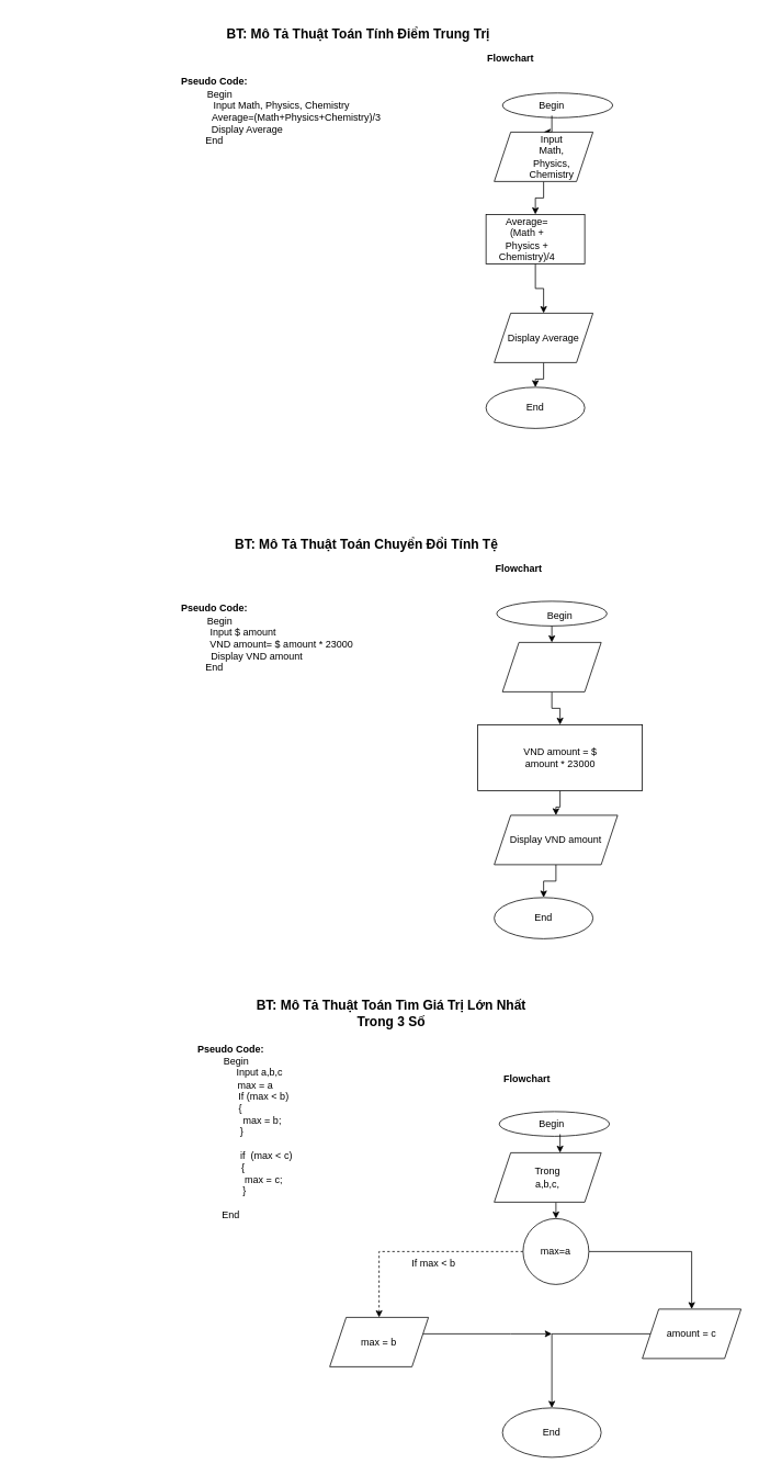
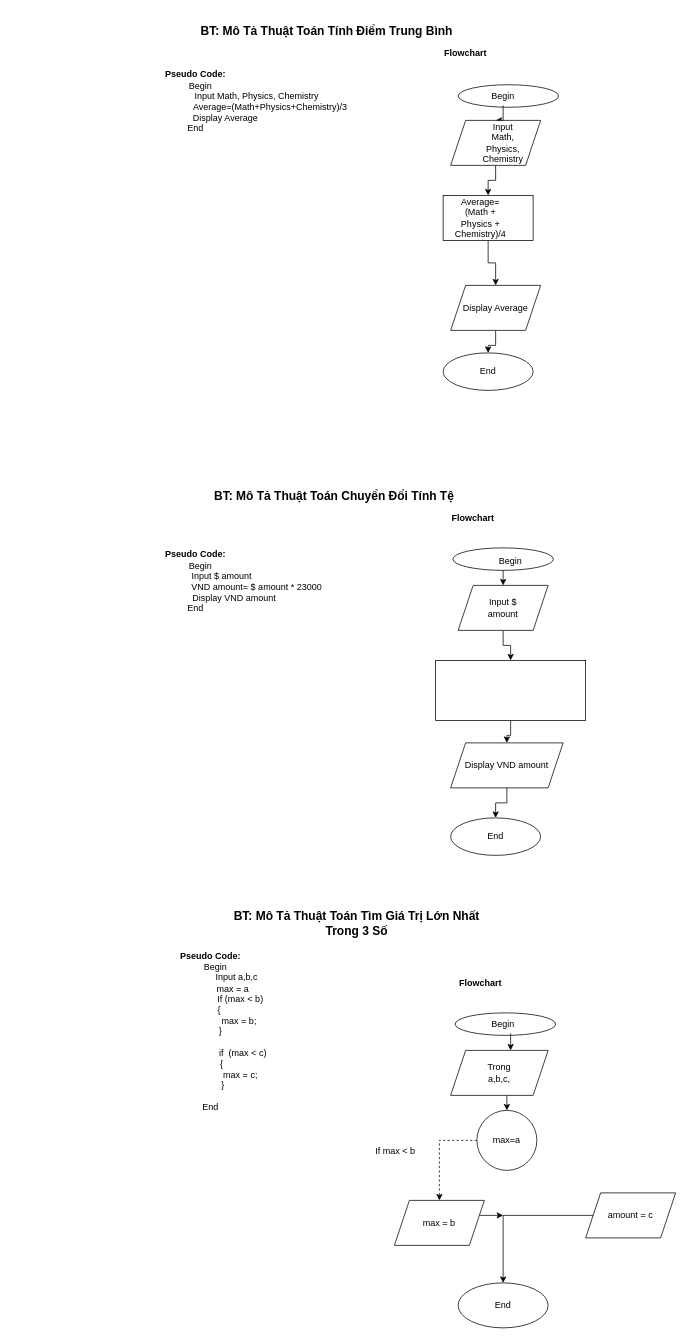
  <mxCell id="0" />
  <mxCell id="1" parent="0" />
  <mxCell id="2" value="" style="ellipse;whiteSpace=wrap;html=1;" vertex="1" parent="1"><mxGeometry x="610" y="112.5" width="134" height="30" as="geometry" /></mxCell>
  <mxCell id="3" value="" style="edgeStyle=orthogonalEdgeStyle;rounded=0;orthogonalLoop=1;jettySize=auto;html=1;" edge="1" parent="1" source="4" target="7"><mxGeometry relative="1" as="geometry" /></mxCell>
  <mxCell id="4" value="Begin" style="text;html=1;strokeColor=none;fillColor=none;align=center;verticalAlign=middle;whiteSpace=wrap;rounded=0;" vertex="1" parent="1"><mxGeometry x="650" y="115" width="40" height="25" as="geometry" /></mxCell>
  <mxCell id="5" style="edgeStyle=orthogonalEdgeStyle;rounded=0;orthogonalLoop=1;jettySize=auto;html=1;exitX=0.5;exitY=1;exitDx=0;exitDy=0;" edge="1" parent="1" source="2" target="2"><mxGeometry relative="1" as="geometry" /></mxCell>
  <mxCell id="6" value="" style="edgeStyle=orthogonalEdgeStyle;rounded=0;orthogonalLoop=1;jettySize=auto;html=1;" edge="1" parent="1" source="7" target="9"><mxGeometry relative="1" as="geometry" /></mxCell>
  <mxCell id="7" value="" style="shape=parallelogram;perimeter=parallelogramPerimeter;whiteSpace=wrap;html=1;fixedSize=1;" vertex="1" parent="1"><mxGeometry x="600" y="160" width="120" height="60" as="geometry" /></mxCell>
  <mxCell id="8" value="" style="edgeStyle=orthogonalEdgeStyle;rounded=0;orthogonalLoop=1;jettySize=auto;html=1;" edge="1" parent="1" source="9" target="11"><mxGeometry relative="1" as="geometry" /></mxCell>
  <mxCell id="9" value="" style="whiteSpace=wrap;html=1;" vertex="1" parent="1"><mxGeometry x="590" y="260" width="120" height="60" as="geometry" /></mxCell>
  <mxCell id="10" value="" style="edgeStyle=orthogonalEdgeStyle;rounded=0;orthogonalLoop=1;jettySize=auto;html=1;" edge="1" parent="1" source="11" target="12"><mxGeometry relative="1" as="geometry" /></mxCell>
  <mxCell id="11" value="Display Average" style="shape=parallelogram;perimeter=parallelogramPerimeter;whiteSpace=wrap;html=1;fixedSize=1;" vertex="1" parent="1"><mxGeometry x="600" y="380" width="120" height="60" as="geometry" /></mxCell>
  <mxCell id="12" value="End" style="ellipse;whiteSpace=wrap;html=1;" vertex="1" parent="1"><mxGeometry x="590" y="470" width="120" height="50" as="geometry" /></mxCell>
  <mxCell id="13" value="Input Math, Physics, Chemistry" style="text;html=1;strokeColor=none;fillColor=none;align=center;verticalAlign=middle;whiteSpace=wrap;rounded=0;" vertex="1" parent="1"><mxGeometry x="650" y="180" width="40" height="20" as="geometry" /></mxCell>
  <mxCell id="14" value="Average=(Math + Physics + Chemistry)/4" style="text;html=1;strokeColor=none;fillColor=none;align=center;verticalAlign=middle;whiteSpace=wrap;rounded=0;" vertex="1" parent="1"><mxGeometry x="620" y="280" width="40" height="20" as="geometry" /></mxCell>
  <mxCell id="15" value="&lt;b&gt;Pseudo Code:&lt;/b&gt;&lt;br&gt;&amp;nbsp; &amp;nbsp; Begin&lt;br&gt;&amp;nbsp; &amp;nbsp; &amp;nbsp; &amp;nbsp; &amp;nbsp; &amp;nbsp; &amp;nbsp; &amp;nbsp; &amp;nbsp; &amp;nbsp; &amp;nbsp; &amp;nbsp; &amp;nbsp; &amp;nbsp; &amp;nbsp; &amp;nbsp; &amp;nbsp; &amp;nbsp; &amp;nbsp; &amp;nbsp; &amp;nbsp; &amp;nbsp; &amp;nbsp; &amp;nbsp; &amp;nbsp;Input Math, Physics, Chemistry&lt;br&gt;&amp;nbsp; &amp;nbsp; &amp;nbsp; &amp;nbsp; &amp;nbsp; &amp;nbsp; &amp;nbsp; &amp;nbsp; &amp;nbsp; &amp;nbsp; &amp;nbsp; &amp;nbsp; &amp;nbsp; &amp;nbsp; &amp;nbsp; &amp;nbsp; &amp;nbsp; &amp;nbsp; &amp;nbsp; &amp;nbsp; &amp;nbsp; &amp;nbsp; &amp;nbsp; &amp;nbsp; &amp;nbsp; &amp;nbsp; &amp;nbsp; &amp;nbsp; &amp;nbsp; &amp;nbsp; Average=(Math+Physics+Chemistry)/3&lt;br&gt;&amp;nbsp; &amp;nbsp; &amp;nbsp; &amp;nbsp; &amp;nbsp; &amp;nbsp; &amp;nbsp; &amp;nbsp; &amp;nbsp; &amp;nbsp; &amp;nbsp; &amp;nbsp; Display Average&lt;br&gt;End" style="text;html=1;strokeColor=none;fillColor=none;align=center;verticalAlign=middle;whiteSpace=wrap;rounded=0;" vertex="1" parent="1"><mxGeometry y="20" width="480" height="230" as="geometry" x="20" /></mxCell>
  <mxCell id="16" value="&lt;b&gt;Flowchart&lt;/b&gt;" style="text;html=1;strokeColor=none;fillColor=none;align=center;verticalAlign=middle;whiteSpace=wrap;rounded=0;" vertex="1" parent="1"><mxGeometry x="600" y="60" width="40" height="20" as="geometry" /></mxCell>
- <mxCell id="17" value="&lt;b&gt;&lt;font style=&quot;font-size: 16px&quot;&gt;BT: Mô Tả Thuật Toán Tính Điểm Trung Trị&lt;/font&gt;&lt;/b&gt;" style="text;html=1;strokeColor=none;fillColor=none;align=center;verticalAlign=middle;whiteSpace=wrap;rounded=0;" vertex="1" parent="1"><mxGeometry x="260" y="30" width="350" height="20" as="geometry" /></mxCell>
+ <mxCell id="17" value="&lt;b&gt;&lt;font style=&quot;font-size: 16px&quot;&gt;BT: Mô Tả Thuật Toán Tính Điểm Trung Bình&lt;/font&gt;&lt;/b&gt;" style="text;html=1;strokeColor=none;fillColor=none;align=center;verticalAlign=middle;whiteSpace=wrap;rounded=0;" vertex="1" parent="1"><mxGeometry x="260" y="30" width="350" height="20" as="geometry" /></mxCell>
  <mxCell id="18" value="" style="ellipse;whiteSpace=wrap;html=1;" vertex="1" parent="1"><mxGeometry x="603" y="730" width="134" height="30" as="geometry" /></mxCell>
  <mxCell id="19" value="" style="edgeStyle=orthogonalEdgeStyle;rounded=0;orthogonalLoop=1;jettySize=auto;html=1;" edge="1" source="20" target="23" parent="1"><mxGeometry relative="1" as="geometry"><Array as="points"><mxPoint x="670" y="770" /><mxPoint x="670" y="770" /></Array></mxGeometry></mxCell>
  <mxCell id="20" value="Begin" style="text;html=1;strokeColor=none;fillColor=none;align=center;verticalAlign=middle;whiteSpace=wrap;rounded=0;" vertex="1" parent="1"><mxGeometry x="660" y="735" width="40" height="25" as="geometry" /></mxCell>
  <mxCell id="21" style="edgeStyle=orthogonalEdgeStyle;rounded=0;orthogonalLoop=1;jettySize=auto;html=1;exitX=0.5;exitY=1;exitDx=0;exitDy=0;" edge="1" source="18" target="18" parent="1"><mxGeometry relative="1" as="geometry" /></mxCell>
  <mxCell id="22" value="" style="edgeStyle=orthogonalEdgeStyle;rounded=0;orthogonalLoop=1;jettySize=auto;html=1;" edge="1" source="23" target="25" parent="1"><mxGeometry relative="1" as="geometry" /></mxCell>
  <mxCell id="23" value="" style="shape=parallelogram;perimeter=parallelogramPerimeter;whiteSpace=wrap;html=1;fixedSize=1;" vertex="1" parent="1"><mxGeometry x="610" y="780" width="120" height="60" as="geometry" /></mxCell>
  <mxCell id="24" value="" style="edgeStyle=orthogonalEdgeStyle;rounded=0;orthogonalLoop=1;jettySize=auto;html=1;" edge="1" source="25" target="27" parent="1"><mxGeometry relative="1" as="geometry" /></mxCell>
  <mxCell id="25" value="" style="whiteSpace=wrap;html=1;" vertex="1" parent="1"><mxGeometry x="580" y="880" width="200" height="80" as="geometry" /></mxCell>
  <mxCell id="26" value="" style="edgeStyle=orthogonalEdgeStyle;rounded=0;orthogonalLoop=1;jettySize=auto;html=1;" edge="1" source="27" target="28" parent="1"><mxGeometry relative="1" as="geometry" /></mxCell>
  <mxCell id="27" value="Display VND amount" style="shape=parallelogram;perimeter=parallelogramPerimeter;whiteSpace=wrap;html=1;fixedSize=1;" vertex="1" parent="1"><mxGeometry x="600" y="990" width="150" height="60" as="geometry" /></mxCell>
  <mxCell id="28" value="End" style="ellipse;whiteSpace=wrap;html=1;" vertex="1" parent="1"><mxGeometry x="600" y="1090" width="120" height="50" as="geometry" /></mxCell>
- <mxCell id="30" value="VND amount = $ amount * 23000" style="text;html=1;strokeColor=none;fillColor=none;align=center;verticalAlign=middle;whiteSpace=wrap;rounded=0;" vertex="1" parent="1"><mxGeometry x="618.5" y="900" width="123" height="40" as="geometry" /></mxCell>
+ <mxCell id="29" value="Input $ amount" style="text;html=1;strokeColor=none;fillColor=none;align=center;verticalAlign=middle;whiteSpace=wrap;rounded=0;" vertex="1" parent="1"><mxGeometry x="650" y="800" width="40" height="20" as="geometry" /></mxCell>
  <mxCell id="31" value="&lt;b&gt;Pseudo Code:&lt;/b&gt;&lt;br&gt;&amp;nbsp; &amp;nbsp; Begin&lt;br&gt;&amp;nbsp; &amp;nbsp; &amp;nbsp; &amp;nbsp; &amp;nbsp; &amp;nbsp; &amp;nbsp; &amp;nbsp; &amp;nbsp; &amp;nbsp; &amp;nbsp;Input $ amount&lt;br&gt;&amp;nbsp; &amp;nbsp; &amp;nbsp; &amp;nbsp; &amp;nbsp; &amp;nbsp; &amp;nbsp; &amp;nbsp; &amp;nbsp; &amp;nbsp; &amp;nbsp; &amp;nbsp; &amp;nbsp; &amp;nbsp; &amp;nbsp; &amp;nbsp; &amp;nbsp; &amp;nbsp; &amp;nbsp; &amp;nbsp; &amp;nbsp; &amp;nbsp; &amp;nbsp; &amp;nbsp; &amp;nbsp;VND amount= $ amount * 23000&lt;br&gt;&amp;nbsp; &amp;nbsp; &amp;nbsp; &amp;nbsp; &amp;nbsp; &amp;nbsp; &amp;nbsp; &amp;nbsp; &amp;nbsp; &amp;nbsp; &amp;nbsp; &amp;nbsp; &amp;nbsp; &amp;nbsp; &amp;nbsp; &amp;nbsp;Display VND amount&lt;br&gt;End" style="text;html=1;strokeColor=none;fillColor=none;align=center;verticalAlign=middle;whiteSpace=wrap;rounded=0;" vertex="1" parent="1"><mxGeometry y="660" width="480" height="230" as="geometry" x="20" /></mxCell>
  <mxCell id="32" value="&lt;b&gt;Flowchart&lt;/b&gt;" style="text;html=1;strokeColor=none;fillColor=none;align=center;verticalAlign=middle;whiteSpace=wrap;rounded=0;" vertex="1" parent="1"><mxGeometry x="610" y="680" width="40" height="20" as="geometry" /></mxCell>
  <mxCell id="33" value="&lt;b&gt;&lt;font style=&quot;font-size: 16px&quot;&gt;BT: Mô Tả Thuật Toán Chuyển Đổi Tính Tệ&lt;/font&gt;&lt;/b&gt;" style="text;html=1;strokeColor=none;fillColor=none;align=center;verticalAlign=middle;whiteSpace=wrap;rounded=0;" vertex="1" parent="1"><mxGeometry x="270" y="650" width="350" height="20" as="geometry" /></mxCell>
  <mxCell id="34" value="" style="ellipse;whiteSpace=wrap;html=1;" vertex="1" parent="1"><mxGeometry x="606" y="1350" width="134" height="30" as="geometry" /></mxCell>
  <mxCell id="35" value="" style="edgeStyle=orthogonalEdgeStyle;rounded=0;orthogonalLoop=1;jettySize=auto;html=1;" edge="1" source="36" target="39" parent="1"><mxGeometry relative="1" as="geometry"><Array as="points"><mxPoint x="680" y="1390" /><mxPoint x="680" y="1390" /></Array></mxGeometry></mxCell>
  <mxCell id="36" value="Begin" style="text;html=1;strokeColor=none;fillColor=none;align=center;verticalAlign=middle;whiteSpace=wrap;rounded=0;" vertex="1" parent="1"><mxGeometry x="650" y="1352.5" width="40" height="25" as="geometry" /></mxCell>
  <mxCell id="37" style="edgeStyle=orthogonalEdgeStyle;rounded=0;orthogonalLoop=1;jettySize=auto;html=1;exitX=0.5;exitY=1;exitDx=0;exitDy=0;" edge="1" source="34" target="34" parent="1"><mxGeometry relative="1" as="geometry" /></mxCell>
  <mxCell id="38" value="" style="edgeStyle=orthogonalEdgeStyle;rounded=0;orthogonalLoop=1;jettySize=auto;html=1;" edge="1" parent="1" source="39" target="51"><mxGeometry relative="1" as="geometry"><Array as="points"><mxPoint x="675" y="1470" /><mxPoint x="675" y="1470" /></Array></mxGeometry></mxCell>
  <mxCell id="39" value="" style="shape=parallelogram;perimeter=parallelogramPerimeter;whiteSpace=wrap;html=1;fixedSize=1;" vertex="1" parent="1"><mxGeometry x="600" y="1400" width="130" height="60" as="geometry" /></mxCell>
- <mxCell id="40" value="" style="edgeStyle=orthogonalEdgeStyle;rounded=0;orthogonalLoop=1;jettySize=auto;html=1;exitX=1;exitY=0.5;exitDx=0;exitDy=0;" edge="1" source="51" target="43" parent="1"><mxGeometry relative="1" as="geometry"><mxPoint x="730" y="1530" as="sourcePoint" /></mxGeometry></mxCell>
  <mxCell id="41" value="" style="edgeStyle=orthogonalEdgeStyle;rounded=0;orthogonalLoop=1;jettySize=auto;html=1;exitX=0;exitY=0.5;exitDx=0;exitDy=0;dashed=1;" edge="1" parent="1" source="51" target="50"><mxGeometry relative="1" as="geometry"><mxPoint x="610" y="1530" as="sourcePoint" /></mxGeometry></mxCell>
  <mxCell id="42" value="" style="edgeStyle=orthogonalEdgeStyle;rounded=0;orthogonalLoop=1;jettySize=auto;html=1;" edge="1" source="43" target="44" parent="1"><mxGeometry relative="1" as="geometry"><Array as="points"><mxPoint x="670" y="1620" /></Array></mxGeometry></mxCell>
  <mxCell id="43" value="amount = c" style="shape=parallelogram;perimeter=parallelogramPerimeter;whiteSpace=wrap;html=1;fixedSize=1;" vertex="1" parent="1"><mxGeometry x="780" y="1590" width="120" height="60" as="geometry" /></mxCell>
  <mxCell id="44" value="End" style="ellipse;whiteSpace=wrap;html=1;" vertex="1" parent="1"><mxGeometry x="610" y="1710" width="120" height="60" as="geometry" /></mxCell>
  <mxCell id="45" value="Trong a,b,c,&lt;br&gt;" style="text;html=1;strokeColor=none;fillColor=none;align=center;verticalAlign=middle;whiteSpace=wrap;rounded=0;" vertex="1" parent="1"><mxGeometry x="645" y="1420" width="40" height="20" as="geometry" /></mxCell>
  <mxCell id="46" value="&lt;b&gt;Pseudo Code:&lt;/b&gt;&lt;br&gt;&amp;nbsp; &amp;nbsp; Begin&lt;br&gt;&amp;nbsp; &amp;nbsp; &amp;nbsp; &amp;nbsp; &amp;nbsp; &amp;nbsp; &amp;nbsp; &amp;nbsp; &amp;nbsp; &amp;nbsp; &amp;nbsp;Input a,b,c&lt;br&gt;&amp;nbsp; &amp;nbsp; &amp;nbsp; &amp;nbsp; &amp;nbsp; &amp;nbsp; &amp;nbsp; &amp;nbsp; &amp;nbsp; &amp;nbsp;max = a&amp;nbsp;&lt;br&gt;&amp;nbsp; &amp;nbsp; &amp;nbsp; &amp;nbsp; &amp;nbsp; &amp;nbsp; &amp;nbsp; &amp;nbsp; &amp;nbsp; &amp;nbsp; &amp;nbsp; &amp;nbsp; If (max &amp;lt; b)&lt;br&gt;&amp;nbsp; &amp;nbsp; &amp;nbsp; &amp;nbsp;{&lt;br&gt;&amp;nbsp; &amp;nbsp; &amp;nbsp; &amp;nbsp; &amp;nbsp; &amp;nbsp; &amp;nbsp; &amp;nbsp; &amp;nbsp; &amp;nbsp; &amp;nbsp; &amp;nbsp;max = b;&lt;br&gt;&amp;nbsp; &amp;nbsp; &amp;nbsp; &amp;nbsp; }&lt;br&gt;&lt;br&gt;&amp;nbsp; &amp;nbsp; &amp;nbsp; &amp;nbsp; &amp;nbsp; &amp;nbsp; &amp;nbsp; &amp;nbsp; &amp;nbsp; &amp;nbsp; &amp;nbsp; &amp;nbsp; &amp;nbsp; if&amp;nbsp; (max &amp;lt; c)&lt;br&gt;&amp;nbsp; &amp;nbsp; &amp;nbsp; &amp;nbsp; &amp;nbsp;{&lt;br&gt;&amp;nbsp; &amp;nbsp; &amp;nbsp; &amp;nbsp; &amp;nbsp; &amp;nbsp; &amp;nbsp; &amp;nbsp; &amp;nbsp; &amp;nbsp; &amp;nbsp; &amp;nbsp; max = c;&lt;br&gt;&amp;nbsp; &amp;nbsp; &amp;nbsp; &amp;nbsp; &amp;nbsp; }&lt;br&gt;&amp;nbsp; &amp;nbsp; &amp;nbsp; &amp;nbsp; &amp;nbsp; &amp;nbsp; &amp;nbsp; &amp;nbsp; &amp;nbsp; &amp;nbsp; &amp;nbsp; &amp;nbsp;&amp;nbsp;&lt;br&gt;End" style="text;html=1;strokeColor=none;fillColor=none;align=center;verticalAlign=middle;whiteSpace=wrap;rounded=0;" vertex="1" parent="1"><mxGeometry x="40" y="1260" width="480" height="230" as="geometry" /></mxCell>
  <mxCell id="47" value="&lt;b&gt;Flowchart&lt;/b&gt;" style="text;html=1;strokeColor=none;fillColor=none;align=center;verticalAlign=middle;whiteSpace=wrap;rounded=0;" vertex="1" parent="1"><mxGeometry x="620" y="1300" width="40" height="20" as="geometry" /></mxCell>
  <mxCell id="48" value="&lt;b&gt;&lt;font style=&quot;font-size: 16px&quot;&gt;BT: Mô Tả Thuật Toán Tìm Giá Trị Lớn Nhất Trong 3 Số&lt;/font&gt;&lt;/b&gt;" style="text;html=1;strokeColor=none;fillColor=none;align=center;verticalAlign=middle;whiteSpace=wrap;rounded=0;" vertex="1" parent="1"><mxGeometry x="300" y="1220" width="350" height="20" as="geometry" /></mxCell>
  <mxCell id="49" value="" style="edgeStyle=orthogonalEdgeStyle;rounded=0;orthogonalLoop=1;jettySize=auto;html=1;" edge="1" parent="1" source="50"><mxGeometry relative="1" as="geometry"><mxPoint x="670" y="1620" as="targetPoint" /><Array as="points"><mxPoint x="620" y="1620" /></Array></mxGeometry></mxCell>
- <mxCell id="50" value="max = b" style="shape=parallelogram;perimeter=parallelogramPerimeter;whiteSpace=wrap;html=1;fixedSize=1;" vertex="1" parent="1"><mxGeometry x="400" y="1600" width="120" height="60" as="geometry" /></mxCell>
+ <mxCell id="50" value="max = b" style="shape=parallelogram;perimeter=parallelogramPerimeter;whiteSpace=wrap;html=1;fixedSize=1;" vertex="1" parent="1"><mxGeometry x="525" y="1600" width="120" height="60" as="geometry" /></mxCell>
  <mxCell id="51" value="max=a" style="ellipse;whiteSpace=wrap;html=1;" vertex="1" parent="1"><mxGeometry x="635" y="1480" width="80" height="80" as="geometry" /></mxCell>
  <mxCell id="52" value="&lt;span style=&quot;color: rgba(0 , 0 , 0 , 0) ; font-family: monospace ; font-size: 0px&quot;&gt;%3CmxGraphModel%3E%3Croot%3E%3CmxCell%20id%3D%220%22%2F%3E%3CmxCell%20id%3D%221%22%20parent%3D%220%22%2F%3E%3CmxCell%20id%3D%222%22%20value%3D%22Average%3D(Math%20%2B%20Physics%20%2B%20Chemistry)%2F3%22%20style%3D%22text%3Bhtml%3D1%3BstrokeColor%3Dnone%3BfillColor%3Dnone%3Balign%3Dcenter%3BverticalAlign%3Dmiddle%3BwhiteSpace%3Dwrap%3Brounded%3D0%3B%22%20vertex%3D%221%22%20parent%3D%221%22%3E%3CmxGeometry%20x%3D%22660%22%20y%3D%221520%22%20height%3D%2210%22%20as%3D%22geometry%22%2F%3E%3C%2FmxCell%3E%3C%2Froot%3E%3C%2FmxGraphModel%3E&lt;/span&gt;&lt;span style=&quot;color: rgba(0 , 0 , 0 , 0) ; font-family: monospace ; font-size: 0px&quot;&gt;%3CmxGraphModel%3E%3Croot%3E%3CmxCell%20id%3D%220%22%2F%3E%3CmxCell%20id%3D%221%22%20parent%3D%220%22%2F%3E%3CmxCell%20id%3D%222%22%20value%3D%22Average%3D(Math%20%2B%20Physics%20%2B%20Chemistry)%2F3%22%20style%3D%22text%3Bhtml%3D1%3BstrokeColor%3Dnone%3BfillColor%3Dnone%3Balign%3Dcenter%3BverticalAlign%3Dmiddle%3BwhiteSpace%3Dwrap%3Brounded%3D0%3B%22%20vertex%3D%221%22%20parent%3D%221%22%3E%3CmxGeometry%20x%3D%22660%22%20y%3D%221520%22%20height%3D%2210%22%20as%3D%22geometry%22%2F%3E%3C%2FmxCell%3E%3C%2Froot%3E%3C%2FmxGraphModel%3E&lt;/span&gt;" style="text;html=1;strokeColor=none;fillColor=none;align=center;verticalAlign=middle;whiteSpace=wrap;rounded=0;" vertex="1" parent="1"><mxGeometry x="543" y="1470" width="40" height="20" as="geometry" /></mxCell>
  <mxCell id="53" value="If max &amp;lt; b" style="text;html=1;strokeColor=none;fillColor=none;align=center;verticalAlign=middle;whiteSpace=wrap;rounded=0;" vertex="1" parent="1"><mxGeometry x="498" y="1525" width="57" height="20" as="geometry" /></mxCell>
